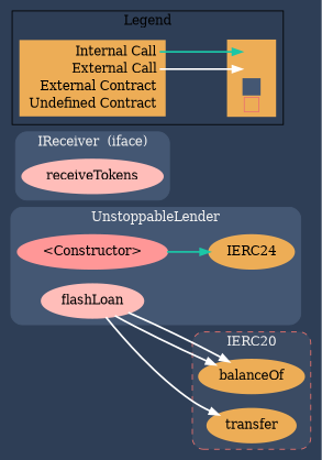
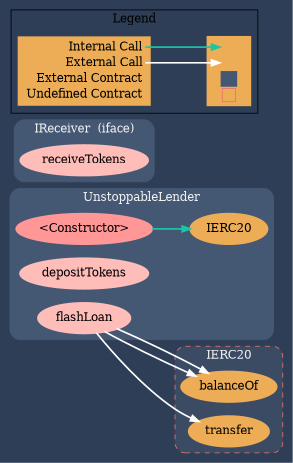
  digraph {
    bgcolor="#2e3e56"
    compound=true
    rankdir=LR
    node [color="#edad56" fillcolor="#edad56" penwidth=3 style=filled]
    edge [color=white fontname="helvetica Neue Ultra Light" penwidth=2]
    n1 [color="#FF9797" fillcolor="#FF9797" label="<Constructor>"]
+   n2 [color="#ffbdb9" fillcolor="#ffbdb9" label=depositTokens]
    n3 [color="#ffbdb9" fillcolor="#ffbdb9" label=flashLoan]
-   n4 [label=IERC24]
+   n4 [label=IERC20]
    n5 [color="#ffbdb9" fillcolor="#ffbdb9" label=receiveTokens]
    n6 [label=balanceOf]
    n7 [label=transfer]
    n8 [label=<<table border="0" cellpadding="2" cellspacing="0" cellborder="0">   <tr><td align="right" port="i1">Internal Call</td></tr>   <tr><td align="right" port="i2">External Call</td></tr>   <tr><td align="right" port="i3">External Contract</td></tr>   <tr><td align="right" port="i4">Undefined Contract</td></tr>   </table>> shape=plaintext]
    n9 [label=<<table border="0" cellpadding="2" cellspacing="0" cellborder="0">   <tr><td port="i1">&nbsp;&nbsp;&nbsp;</td></tr>   <tr><td port="i2">&nbsp;&nbsp;&nbsp;</td></tr>   <tr><td port="i3" bgcolor="#445773">&nbsp;&nbsp;&nbsp;</td></tr>   <tr><td port="i4">     <table border="1" cellborder="0" cellspacing="0" cellpadding="7" color="#e8726d">       <tr>        <td></td>       </tr>      </table>   </td></tr>   </table>> shape=plaintext]
    subgraph cluster_1 {
      bgcolor="#445773"
      color="#445773"
      fontcolor="#f0f0f0"
      label=UnstoppableLender
      style=rounded
      n1
+     n2
      n3
      n4
    }
    subgraph cluster_2 {
      bgcolor="#445773"
      color="#445773"
      fontcolor="#f0f0f0"
      label="IReceiver  (iface)"
      style=rounded
      n5
    }
    subgraph cluster_3 {
      bgcolor="#3b4b63"
      color="#e8726d"
      fontcolor="#f0f0f0"
      label=IERC20
      style="rounded,dashed"
      n6
      n7
    }
    subgraph cluster_4 {
      label=Legend
      n8
      n9
    }
    n1 -> n4 [color="#1bc6a6"]
    n3 -> n6
    n3 -> n6
    n3 -> n7
    n8 -> n9 [color="#1bc6a6" headport="i1:w" tailport="i1:e"]
    n8 -> n9 [headport="i2:w" tailport="i2:e"]
  }
